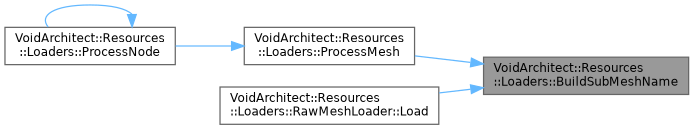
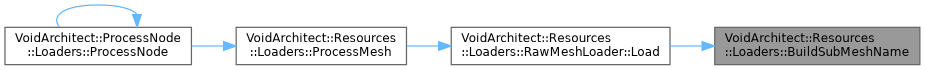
  digraph {
    rankdir=RL
    node [color=grey40 fillcolor=white fontname=Helvetica fontsize=10 shape=box style=filled]
    edge [color=steelblue1 dir=back fontname=Helvetica fontsize=10 labelfontname=Helvetica labelfontsize=10 style=solid]
    n1 [color=gray40 fillcolor=grey60 fontcolor=black height=0.2 label="VoidArchitect::Resources\l::Loaders::BuildSubMeshName" width=0.4]
    n2 [height=0.2 label="VoidArchitect::Resources\l::Loaders::ProcessMesh" width=0.4]
    n3 [height=0.2 label="VoidArchitect::Resources\l::Loaders::RawMeshLoader::Load" width=0.4]
-   n4 [height=0.2 label="VoidArchitect::Resources\l::Loaders::ProcessNode" width=0.4]
-   n1 -> n2
+   n4 [height=0.2 label="VoidArchitect::ProcessNode\l::Loaders::ProcessNode" width=0.4]
+   n3 -> n2
    n1 -> n3
    n2 -> n4
    n4 -> n4
  }
